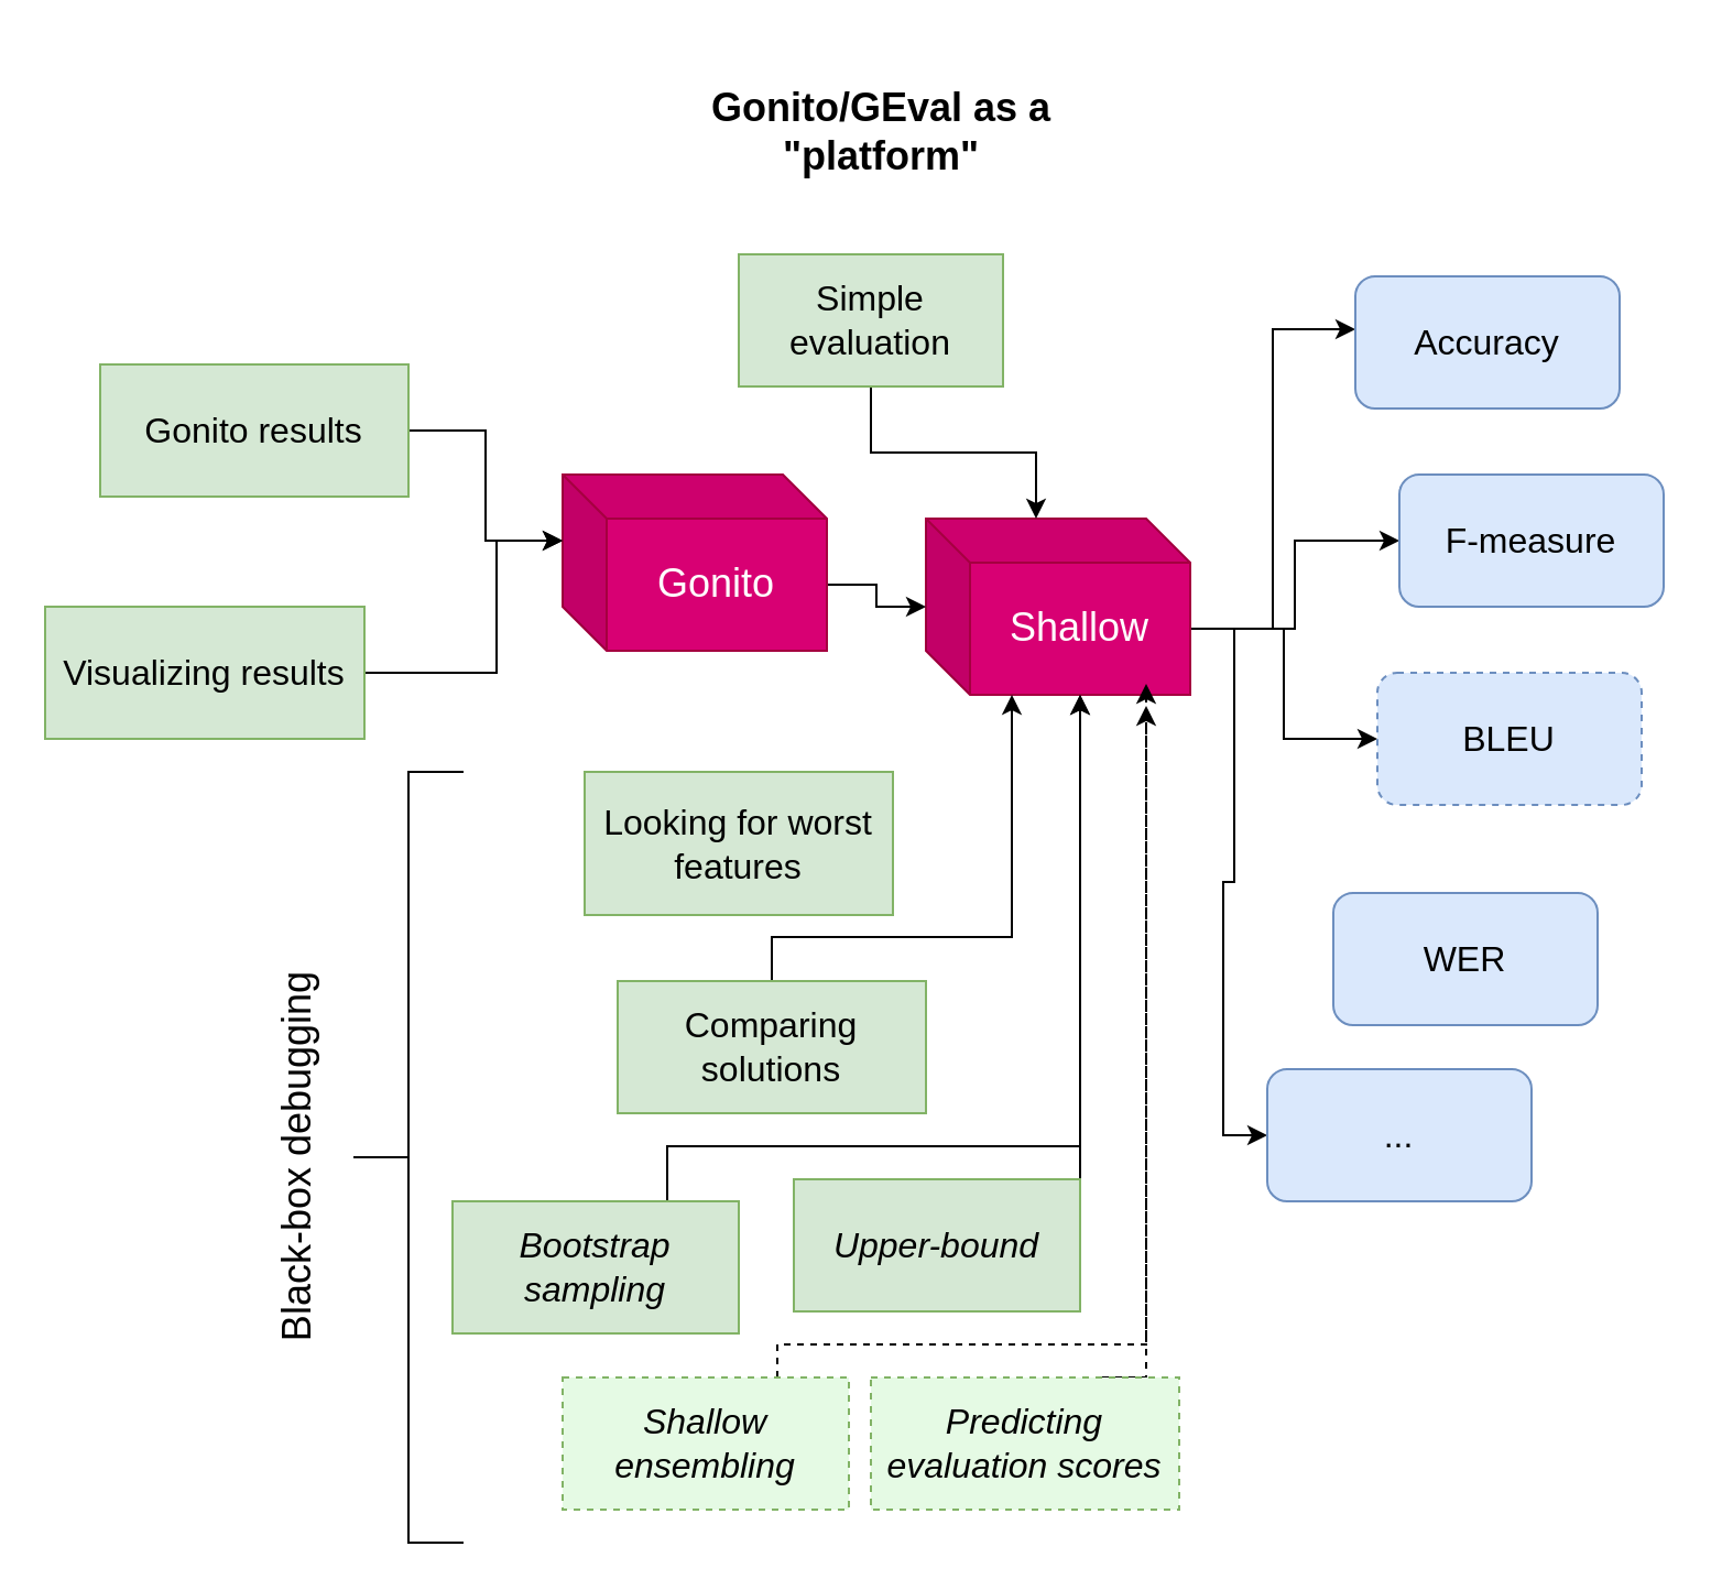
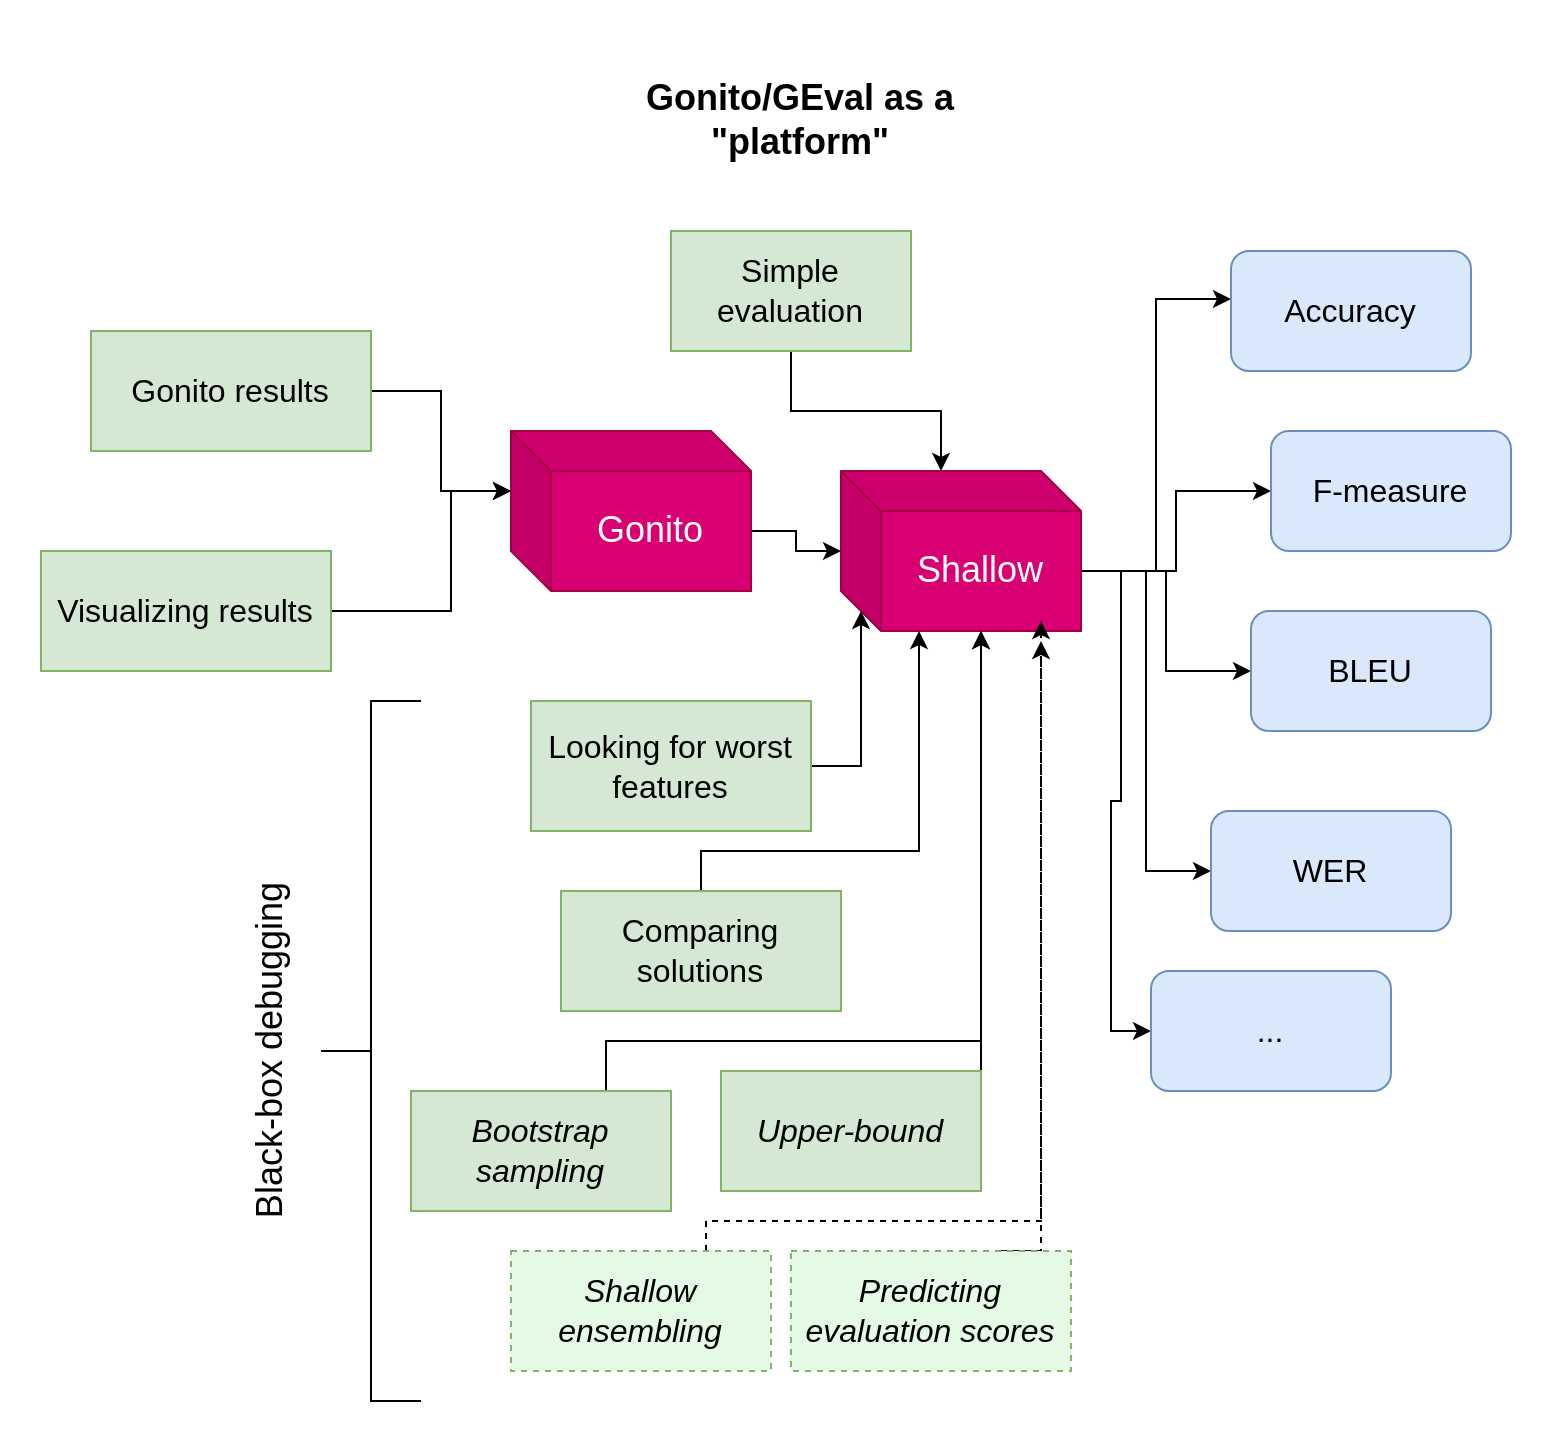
  <mxCell id="0" />
  <mxCell id="1" parent="0" />
  <mxCell id="2" style="edgeStyle=orthogonalEdgeStyle;rounded=0;orthogonalLoop=1;jettySize=auto;html=1;exitX=0;exitY=0;exitDx=120;exitDy=50;exitPerimeter=0;entryX=0;entryY=0.4;entryDx=0;entryDy=0;entryPerimeter=0;" parent="1" source="7" target="10" edge="1"><mxGeometry relative="1" as="geometry" /></mxCell>
  <mxCell id="3" style="edgeStyle=orthogonalEdgeStyle;rounded=0;orthogonalLoop=1;jettySize=auto;html=1;exitX=0;exitY=0;exitDx=120;exitDy=50;exitPerimeter=0;entryX=0;entryY=0.5;entryDx=0;entryDy=0;" parent="1" source="7" target="11" edge="1"><mxGeometry relative="1" as="geometry" /></mxCell>
  <mxCell id="4" style="edgeStyle=orthogonalEdgeStyle;rounded=0;orthogonalLoop=1;jettySize=auto;html=1;exitX=0;exitY=0;exitDx=120;exitDy=50;exitPerimeter=0;entryX=0;entryY=0.5;entryDx=0;entryDy=0;" parent="1" source="7" target="12" edge="1"><mxGeometry relative="1" as="geometry" /></mxCell>
+ <mxCell id="5" style="edgeStyle=orthogonalEdgeStyle;rounded=0;orthogonalLoop=1;jettySize=auto;html=1;exitX=0;exitY=0;exitDx=120;exitDy=50;exitPerimeter=0;entryX=0;entryY=0.5;entryDx=0;entryDy=0;" parent="1" source="7" target="13" edge="1"><mxGeometry relative="1" as="geometry" /></mxCell>
  <mxCell id="6" style="edgeStyle=orthogonalEdgeStyle;rounded=0;orthogonalLoop=1;jettySize=auto;html=1;exitX=0;exitY=0;exitDx=120;exitDy=50;exitPerimeter=0;entryX=0;entryY=0.5;entryDx=0;entryDy=0;" parent="1" source="7" target="14" edge="1"><mxGeometry relative="1" as="geometry" /></mxCell>
  <mxCell id="7" value="&lt;font style=&quot;font-size: 18px&quot;&gt;Shallow&lt;/font&gt;" style="shape=cube;whiteSpace=wrap;html=1;boundedLbl=1;backgroundOutline=1;darkOpacity=0.05;darkOpacity2=0.1;fillColor=#d80073;strokeColor=#A50040;fontColor=#ffffff;" parent="1" vertex="1"><mxGeometry x="420" y="235" width="120" height="80" as="geometry" /></mxCell>
  <mxCell id="8" style="edgeStyle=orthogonalEdgeStyle;rounded=0;orthogonalLoop=1;jettySize=auto;html=1;exitX=0;exitY=0;exitDx=120;exitDy=50;exitPerimeter=0;" parent="1" source="9" target="7" edge="1"><mxGeometry relative="1" as="geometry" /></mxCell>
  <mxCell id="9" value="&lt;font style=&quot;font-size: 18px&quot;&gt;Gonito&lt;/font&gt;" style="shape=cube;whiteSpace=wrap;html=1;boundedLbl=1;backgroundOutline=1;darkOpacity=0.05;darkOpacity2=0.1;fillColor=#d80073;strokeColor=#A50040;fontColor=#ffffff;" parent="1" vertex="1"><mxGeometry x="255" y="215" width="120" height="80" as="geometry" /></mxCell>
  <mxCell id="10" value="&lt;font style=&quot;font-size: 16px&quot;&gt;Accuracy&lt;/font&gt;" style="rounded=1;whiteSpace=wrap;html=1;fillColor=#dae8fc;strokeColor=#6c8ebf;" parent="1" vertex="1"><mxGeometry x="615" y="125" width="120" height="60" as="geometry" /></mxCell>
  <mxCell id="11" value="&lt;font style=&quot;font-size: 16px&quot;&gt;F-measure&lt;/font&gt;" style="rounded=1;whiteSpace=wrap;html=1;fillColor=#dae8fc;strokeColor=#6c8ebf;" parent="1" vertex="1"><mxGeometry x="635" y="215" width="120" height="60" as="geometry" /></mxCell>
- <mxCell id="12" value="&lt;font style=&quot;font-size: 16px&quot;&gt;BLEU&lt;/font&gt;" style="rounded=1;whiteSpace=wrap;html=1;fillColor=#dae8fc;strokeColor=#6c8ebf;dashed=1;" parent="1" vertex="1"><mxGeometry x="625" y="305" width="120" height="60" as="geometry" /></mxCell>
+ <mxCell id="12" value="&lt;font style=&quot;font-size: 16px&quot;&gt;BLEU&lt;/font&gt;" style="rounded=1;whiteSpace=wrap;html=1;fillColor=#dae8fc;strokeColor=#6c8ebf;" parent="1" vertex="1"><mxGeometry x="625" y="305" width="120" height="60" as="geometry" /></mxCell>
  <mxCell id="13" value="&lt;font style=&quot;font-size: 16px&quot;&gt;WER&lt;/font&gt;" style="rounded=1;whiteSpace=wrap;html=1;fillColor=#dae8fc;strokeColor=#6c8ebf;" parent="1" vertex="1"><mxGeometry x="605" y="405" width="120" height="60" as="geometry" /></mxCell>
  <mxCell id="14" value="&lt;font style=&quot;font-size: 16px&quot;&gt;...&lt;/font&gt;" style="rounded=1;whiteSpace=wrap;html=1;fillColor=#dae8fc;strokeColor=#6c8ebf;" parent="1" vertex="1"><mxGeometry x="575" y="485" width="120" height="60" as="geometry" /></mxCell>
  <mxCell id="15" value="&lt;b&gt;&lt;font style=&quot;font-size: 18px&quot;&gt;Gonito/GEval as a &quot;platform&quot;&lt;/font&gt;&lt;/b&gt;" style="text;html=1;strokeColor=none;fillColor=none;align=center;verticalAlign=middle;whiteSpace=wrap;rounded=0;" parent="1" vertex="1"><mxGeometry x="310" y="20" width="180" height="80" as="geometry" /></mxCell>
  <mxCell id="16" style="edgeStyle=orthogonalEdgeStyle;rounded=0;orthogonalLoop=1;jettySize=auto;html=1;exitX=1;exitY=0.5;exitDx=0;exitDy=0;entryX=0;entryY=0;entryDx=0;entryDy=30;entryPerimeter=0;" parent="1" source="17" target="9" edge="1"><mxGeometry relative="1" as="geometry" /></mxCell>
  <mxCell id="17" value="&lt;font style=&quot;font-size: 16px&quot;&gt;Gonito results&lt;/font&gt;" style="rounded=0;whiteSpace=wrap;html=1;fillColor=#d5e8d4;strokeColor=#82b366;" parent="1" vertex="1"><mxGeometry x="45" y="165" width="140" height="60" as="geometry" /></mxCell>
  <mxCell id="18" style="edgeStyle=orthogonalEdgeStyle;rounded=0;orthogonalLoop=1;jettySize=auto;html=1;exitX=1;exitY=0.5;exitDx=0;exitDy=0;" parent="1" source="19" edge="1"><mxGeometry relative="1" as="geometry"><mxPoint x="255" y="245" as="targetPoint" /><Array as="points"><mxPoint x="225" y="305" /><mxPoint x="225" y="245" /></Array></mxGeometry></mxCell>
  <mxCell id="19" value="&lt;font style=&quot;font-size: 16px&quot;&gt;Visualizing results&lt;/font&gt;" style="rounded=0;whiteSpace=wrap;html=1;fillColor=#d5e8d4;strokeColor=#82b366;" parent="1" vertex="1"><mxGeometry x="20" y="275" width="145" height="60" as="geometry" /></mxCell>
  <mxCell id="20" style="edgeStyle=orthogonalEdgeStyle;rounded=0;orthogonalLoop=1;jettySize=auto;html=1;exitX=0.5;exitY=1;exitDx=0;exitDy=0;entryX=0;entryY=0;entryDx=50;entryDy=0;entryPerimeter=0;" parent="1" source="21" target="7" edge="1"><mxGeometry relative="1" as="geometry" /></mxCell>
  <mxCell id="21" value="&lt;font style=&quot;font-size: 16px&quot;&gt;Simple evaluation&lt;/font&gt;" style="rounded=0;whiteSpace=wrap;html=1;fillColor=#d5e8d4;strokeColor=#82b366;" parent="1" vertex="1"><mxGeometry x="335" y="115" width="120" height="60" as="geometry" /></mxCell>
+ <mxCell id="22" style="edgeStyle=orthogonalEdgeStyle;rounded=0;orthogonalLoop=1;jettySize=auto;html=1;exitX=1;exitY=0.5;exitDx=0;exitDy=0;entryX=0;entryY=0;entryDx=10;entryDy=70;entryPerimeter=0;" parent="1" source="23" target="7" edge="1"><mxGeometry relative="1" as="geometry" /></mxCell>
  <mxCell id="23" value="&lt;div style=&quot;font-size: 16px&quot;&gt;&lt;font style=&quot;font-size: 16px&quot;&gt;Looking for worst&lt;/font&gt;&lt;/div&gt;&lt;div style=&quot;font-size: 16px&quot;&gt;&lt;font style=&quot;font-size: 16px&quot;&gt;features&lt;/font&gt;&lt;br&gt;&lt;/div&gt;" style="rounded=0;whiteSpace=wrap;html=1;fillColor=#d5e8d4;strokeColor=#82b366;" parent="1" vertex="1"><mxGeometry x="265" y="350" width="140" height="65" as="geometry" /></mxCell>
  <mxCell id="24" style="edgeStyle=orthogonalEdgeStyle;rounded=0;orthogonalLoop=1;jettySize=auto;html=1;exitX=0.5;exitY=0;exitDx=0;exitDy=0;" parent="1" source="25" target="7" edge="1"><mxGeometry relative="1" as="geometry"><Array as="points"><mxPoint x="350" y="425" /><mxPoint x="459" y="425" /></Array></mxGeometry></mxCell>
  <mxCell id="25" value="&lt;font style=&quot;font-size: 16px&quot;&gt;Comparing solutions&lt;/font&gt;" style="rounded=0;whiteSpace=wrap;html=1;fillColor=#d5e8d4;strokeColor=#82b366;" parent="1" vertex="1"><mxGeometry x="280" y="445" width="140" height="60" as="geometry" /></mxCell>
  <mxCell id="26" style="edgeStyle=orthogonalEdgeStyle;rounded=0;orthogonalLoop=1;jettySize=auto;html=1;exitX=0.75;exitY=0;exitDx=0;exitDy=0;entryX=0;entryY=0;entryDx=70;entryDy=80;entryPerimeter=0;" edge="1" parent="1" source="27" target="7"><mxGeometry relative="1" as="geometry"><Array as="points"><mxPoint x="303" y="520" /><mxPoint x="490" y="520" /></Array></mxGeometry></mxCell>
  <mxCell id="27" value="&lt;i&gt;&lt;font style=&quot;font-size: 16px&quot;&gt;Bootstrap sampling&lt;/font&gt;&lt;/i&gt;" style="rounded=0;whiteSpace=wrap;html=1;fillColor=#d5e8d4;strokeColor=#82b366;" parent="1" vertex="1"><mxGeometry x="205" y="545" width="130" height="60" as="geometry" /></mxCell>
  <mxCell id="28" style="edgeStyle=orthogonalEdgeStyle;rounded=0;orthogonalLoop=1;jettySize=auto;html=1;exitX=0.75;exitY=0;exitDx=0;exitDy=0;entryX=0;entryY=0;entryDx=70;entryDy=80;entryPerimeter=0;" edge="1" parent="1" source="29" target="7"><mxGeometry relative="1" as="geometry"><Array as="points"><mxPoint x="490" y="545" /></Array></mxGeometry></mxCell>
  <mxCell id="29" value="&lt;i&gt;&lt;font style=&quot;font-size: 16px&quot;&gt;Upper-bound &lt;br&gt;&lt;/font&gt;&lt;/i&gt;" style="rounded=0;whiteSpace=wrap;html=1;fillColor=#d5e8d4;strokeColor=#82b366;" parent="1" vertex="1"><mxGeometry x="360" y="535" width="130" height="60" as="geometry" /></mxCell>
  <mxCell id="30" style="edgeStyle=orthogonalEdgeStyle;rounded=0;orthogonalLoop=1;jettySize=auto;html=1;exitX=0.75;exitY=0;exitDx=0;exitDy=0;dashed=1;" edge="1" parent="1" source="31"><mxGeometry relative="1" as="geometry"><mxPoint x="520" y="310" as="targetPoint" /><Array as="points"><mxPoint x="353" y="610" /><mxPoint x="520" y="610" /></Array></mxGeometry></mxCell>
  <mxCell id="31" value="&lt;i&gt;&lt;font style=&quot;font-size: 16px&quot;&gt;Shallow ensembling &lt;/font&gt;&lt;/i&gt;" style="rounded=0;whiteSpace=wrap;html=1;fillColor=#E5FAE4;strokeColor=#82b366;dashed=1;" parent="1" vertex="1"><mxGeometry x="255" y="625" width="130" height="60" as="geometry" /></mxCell>
  <mxCell id="32" style="edgeStyle=orthogonalEdgeStyle;rounded=0;orthogonalLoop=1;jettySize=auto;html=1;exitX=0.75;exitY=0;exitDx=0;exitDy=0;dashed=1;" edge="1" parent="1" source="33"><mxGeometry relative="1" as="geometry"><mxPoint x="520" y="320" as="targetPoint" /><Array as="points"><mxPoint x="520" y="625" /></Array></mxGeometry></mxCell>
  <mxCell id="33" value="&lt;i&gt;&lt;font style=&quot;font-size: 16px&quot;&gt;Predicting evaluation scores&lt;br&gt;&lt;/font&gt;&lt;/i&gt;" style="rounded=0;whiteSpace=wrap;html=1;fillColor=#E5FAE4;strokeColor=#82b366;dashed=1;" parent="1" vertex="1"><mxGeometry x="395" y="625" width="140" height="60" as="geometry" /></mxCell>
  <mxCell id="34" value="" style="strokeWidth=1;html=1;shape=mxgraph.flowchart.annotation_2;align=left;pointerEvents=1" parent="1" vertex="1"><mxGeometry x="160" y="350" width="50" height="350" as="geometry" /></mxCell>
  <mxCell id="35" value="&lt;font style=&quot;font-size: 18px&quot;&gt;Black-box debugging&lt;/font&gt;" style="text;html=1;strokeColor=none;fillColor=none;align=center;verticalAlign=middle;whiteSpace=wrap;rounded=0;rotation=-90;" parent="1" vertex="1"><mxGeometry x="45" y="515" width="180" height="20" as="geometry" /></mxCell>
